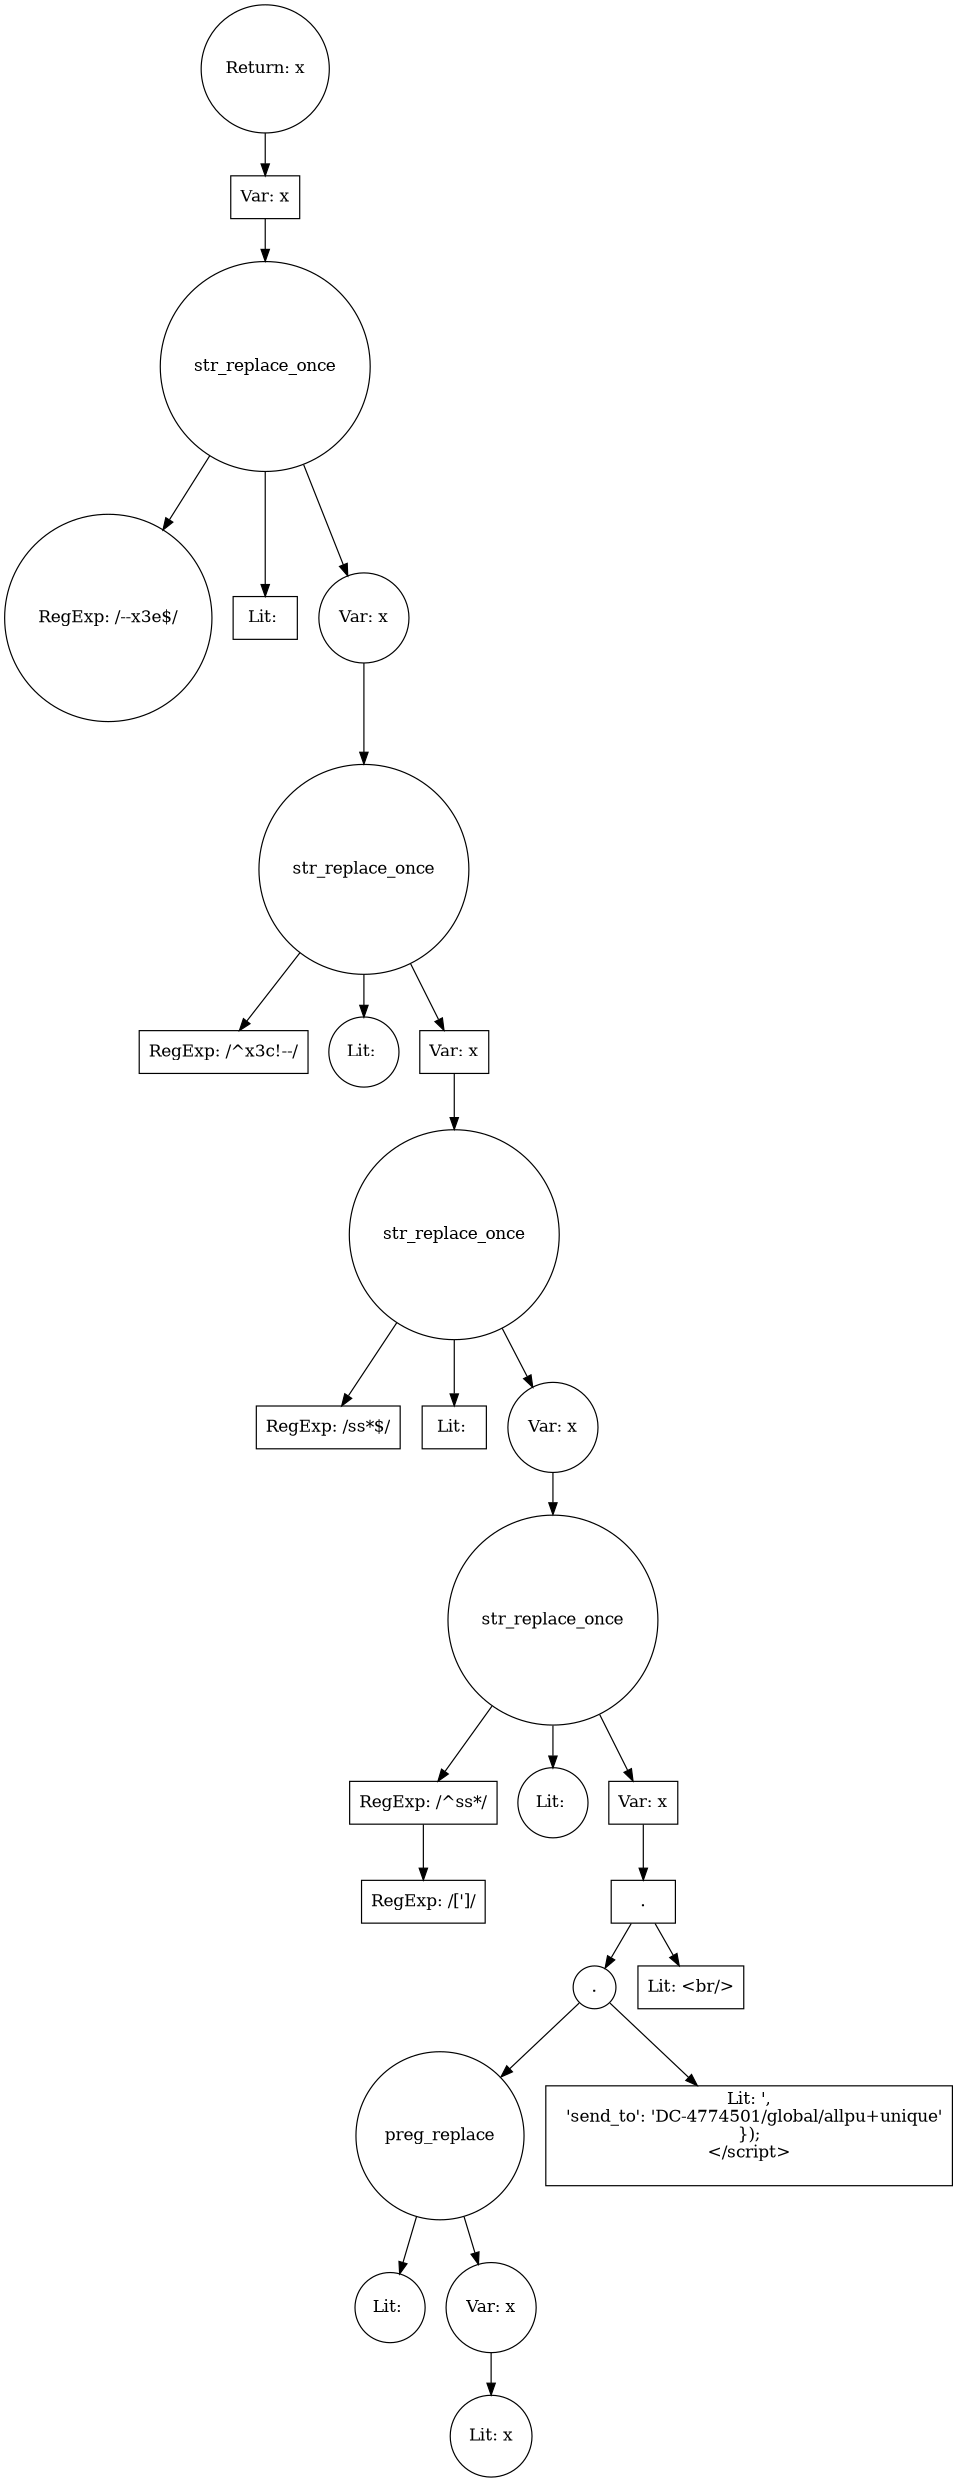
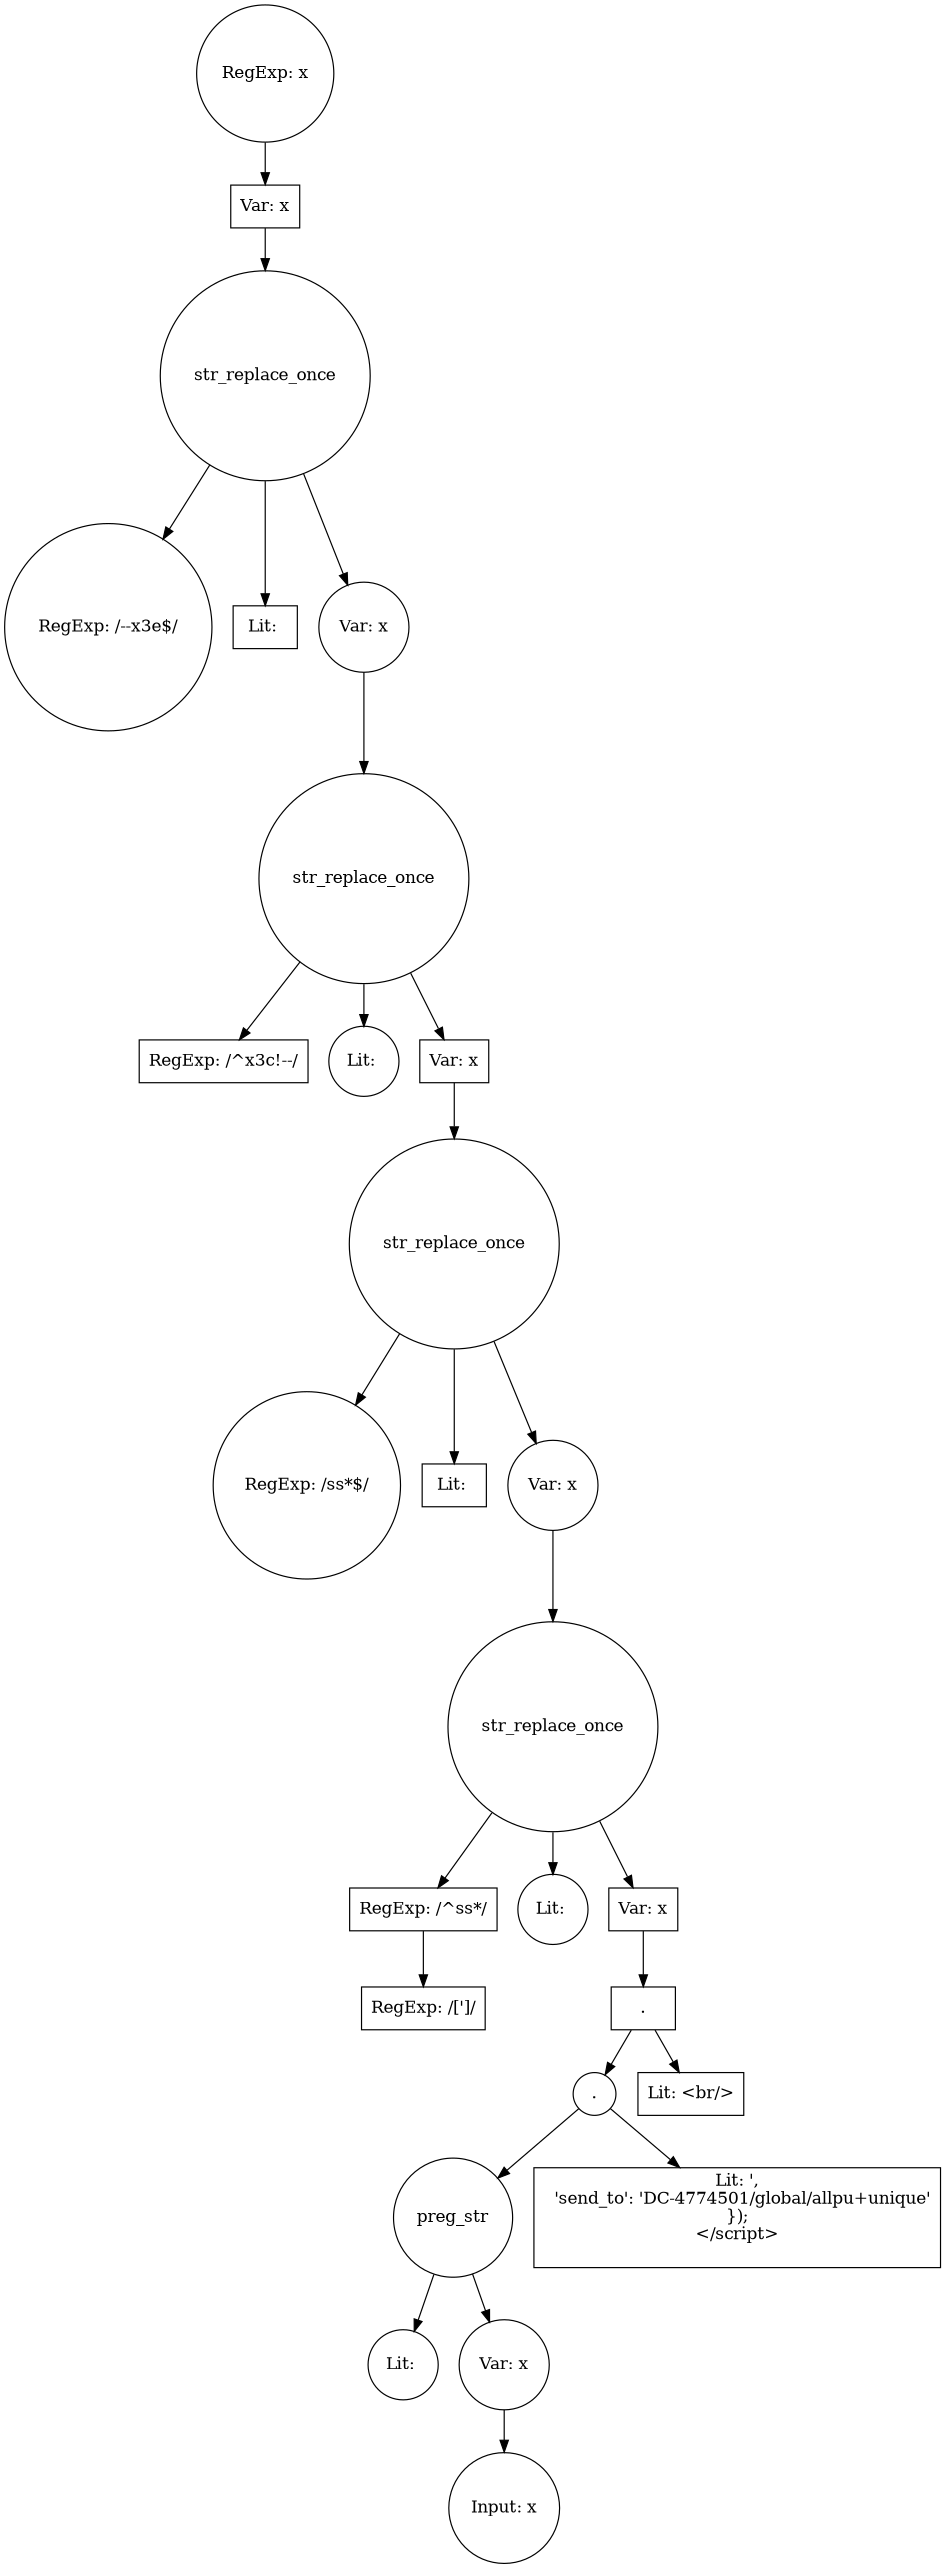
  digraph {
    node [shape=circle]
-   n1 [label="Lit: x"]
-   n2 [label=preg_replace]
+   n1 [label="Input: x"]
+   n2 [label=preg_str]
    n3 [label="Lit: "]
    n4 [label="Var: x"]
    n5 [label="RegExp: /[']/" shape=box]
    n6 [label="."]
    n7 [label="Lit: ',\n  'send_to': 'DC-4774501/global/allpu+unique'\n});\n</script>\n\n" shape=box]
    n8 [label="." shape=box]
    n9 [label="Lit: <br/>" shape=box]
    n10 [label=str_replace_once]
    n11 [label="RegExp: /^\s\s*/" shape=box]
    n12 [label="Lit: "]
    n13 [label="Var: x" shape=box]
    n14 [label=str_replace_once]
-   n15 [label="RegExp: /\s\s*$/" shape=box]
+   n15 [label="RegExp: /\s\s*$/"]
    n16 [label="Lit: " shape=box]
    n17 [label="Var: x"]
    n18 [label=str_replace_once]
    n19 [label="RegExp: /^\x3c!--/" shape=box]
    n20 [label="Lit: "]
    n21 [label="Var: x" shape=box]
    n22 [label=str_replace_once]
    n23 [label="RegExp: /--\x3e$/"]
    n24 [label="Lit: " shape=box]
    n25 [label="Var: x"]
    n26 [label="Var: x" shape=box]
-   n27 [label="Return: x"]
+   n27 [label="RegExp: x"]
    n2 -> n3
    n2 -> n4
    n4 -> n1
    n6 -> n2
    n6 -> n7
    n8 -> n6
    n8 -> n9
    n10 -> n11
    n10 -> n12
    n10 -> n13
    n11 -> n5
    n13 -> n8
    n14 -> n15
    n14 -> n16
    n14 -> n17
    n17 -> n10
    n18 -> n19
    n18 -> n20
    n18 -> n21
    n21 -> n14
    n22 -> n23
    n22 -> n24
    n22 -> n25
    n25 -> n18
    n26 -> n22
    n27 -> n26
  }
